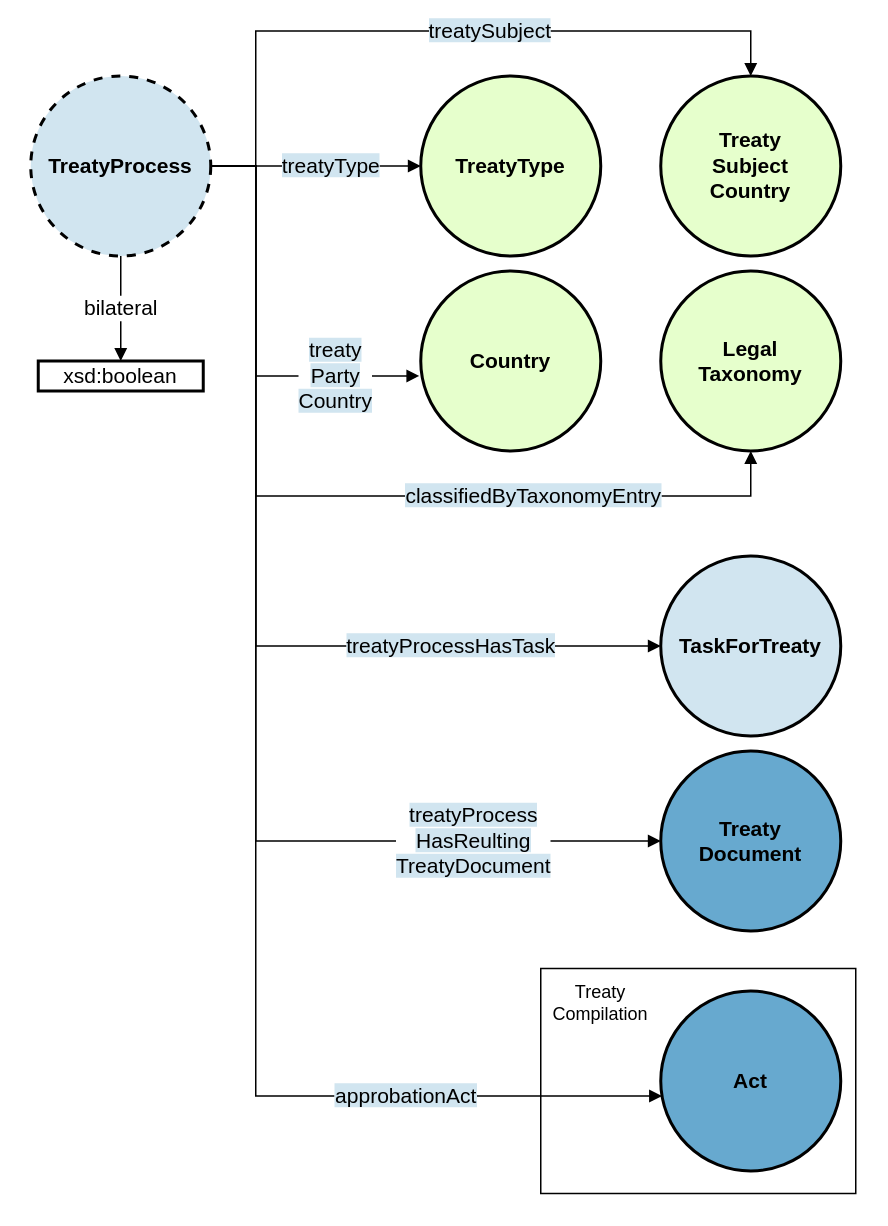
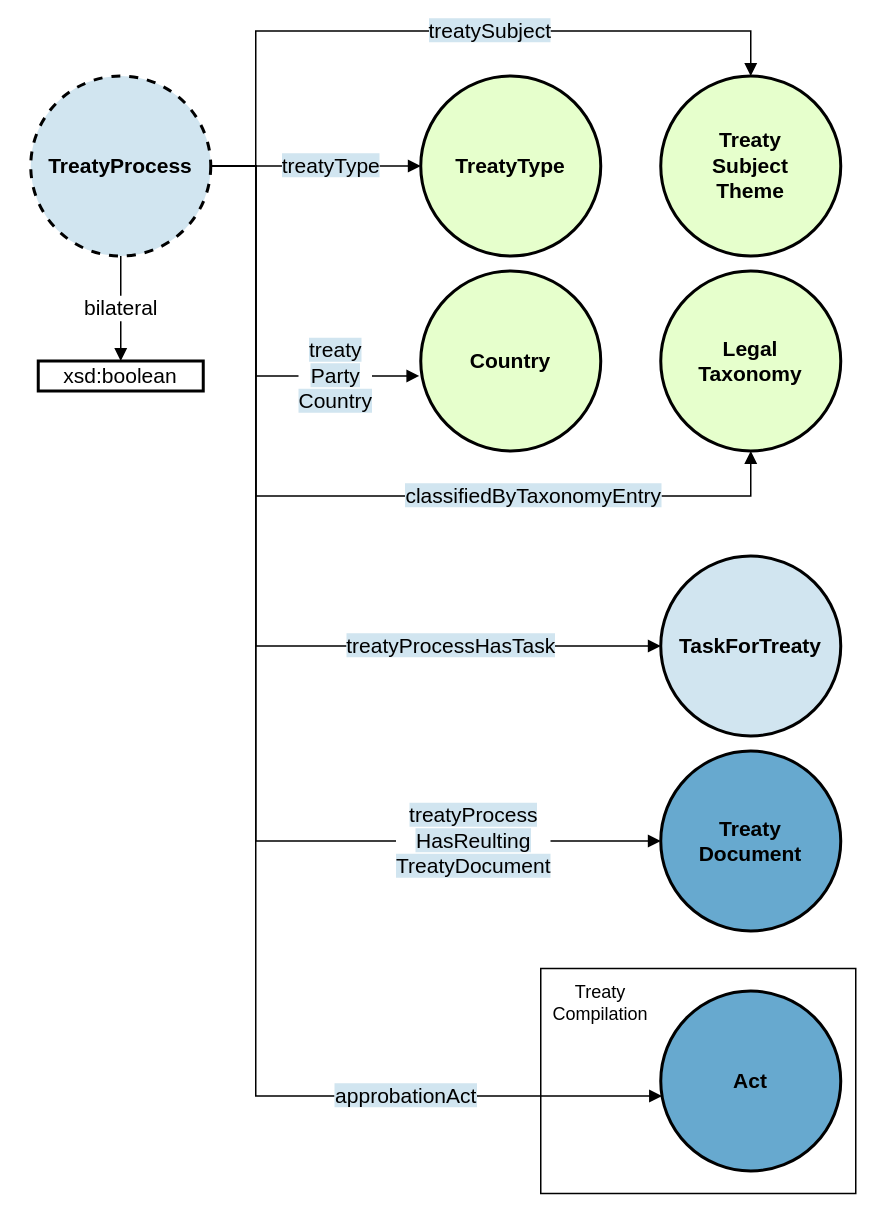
  <mxCell id="0" />
  <mxCell id="1" parent="0" />
  <mxCell id="2" value="" style="rounded=0;whiteSpace=wrap;html=1;" vertex="1" parent="1"><mxGeometry x="360" y="645" width="210" height="150" as="geometry" /></mxCell>
  <mxCell id="3" value="&lt;span style=&quot;background-color: rgb(209, 229, 240);&quot;&gt;treaty&lt;br&gt;Party&lt;br&gt;Country&lt;/span&gt;" style="endArrow=block;html=1;strokeColor=#000000;fontSize=14;fontColor=#000000;endFill=1;exitX=1;exitY=0.5;exitDx=0;exitDy=0;edgeStyle=orthogonalEdgeStyle;entryX=-0.008;entryY=0.583;entryDx=0;entryDy=0;entryPerimeter=0;rounded=0;" parent="1" target="11" edge="1" source="4"><mxGeometry x="0.6" width="50" height="50" relative="1" as="geometry"><mxPoint x="154" y="600" as="sourcePoint" /><mxPoint x="410" y="400" as="targetPoint" /><Array as="points"><mxPoint x="170" y="110" /><mxPoint x="170" y="250" /></Array><mxPoint as="offset" /></mxGeometry></mxCell>
  <mxCell id="4" value="&lt;b&gt;TreatyProcess&lt;/b&gt;" style="ellipse;whiteSpace=wrap;html=1;rounded=0;shadow=0;glass=0;comic=0;strokeColor=#000000;strokeWidth=2;fillColor=#d1e5f0;gradientColor=none;fontSize=14;fontColor=#000000;align=center;dashed=1;" parent="1" vertex="1"><mxGeometry x="20" y="50" width="120" height="120" as="geometry" /></mxCell>
  <mxCell id="5" value="&lt;b&gt;TreatyType&lt;/b&gt;" style="ellipse;whiteSpace=wrap;html=1;rounded=0;shadow=0;glass=0;comic=0;strokeColor=#000000;strokeWidth=2;fillColor=#E6FFCC;gradientColor=none;fontSize=14;fontColor=#000000;align=center;" parent="1" vertex="1"><mxGeometry x="280" y="50" width="120" height="120" as="geometry" /></mxCell>
  <mxCell id="6" value="&lt;span style=&quot;background-color: rgb(209, 229, 240);&quot;&gt;treatyType&lt;/span&gt;" style="endArrow=block;html=1;strokeColor=#000000;fontSize=14;fontColor=#000000;endFill=1;exitX=1;exitY=0.5;exitDx=0;exitDy=0;entryX=0;entryY=0.5;entryDx=0;entryDy=0;rounded=0;" parent="1" source="4" target="5" edge="1"><mxGeometry x="0.143" width="50" height="50" relative="1" as="geometry"><mxPoint x="160" y="70" as="sourcePoint" /><mxPoint x="280" y="70" as="targetPoint" /><Array as="points" /><mxPoint as="offset" /></mxGeometry></mxCell>
- <mxCell id="7" value="&lt;b&gt;Treaty&lt;br&gt;Subject&lt;br&gt;Country&lt;br&gt;&lt;/b&gt;" style="ellipse;whiteSpace=wrap;html=1;rounded=0;shadow=0;glass=0;comic=0;strokeColor=#000000;strokeWidth=2;fillColor=#E6FFCC;gradientColor=none;fontSize=14;fontColor=#000000;align=center;" parent="1" vertex="1"><mxGeometry x="440" y="50" width="120" height="120" as="geometry" /></mxCell>
+ <mxCell id="7" value="&lt;b&gt;Treaty&lt;br&gt;Subject&lt;br&gt;Theme&lt;br&gt;&lt;/b&gt;" style="ellipse;whiteSpace=wrap;html=1;rounded=0;shadow=0;glass=0;comic=0;strokeColor=#000000;strokeWidth=2;fillColor=#E6FFCC;gradientColor=none;fontSize=14;fontColor=#000000;align=center;" parent="1" vertex="1"><mxGeometry x="440" y="50" width="120" height="120" as="geometry" /></mxCell>
  <mxCell id="8" value="&lt;span style=&quot;background-color: rgb(209, 229, 240);&quot;&gt;treatySubject&lt;/span&gt;" style="endArrow=block;html=1;strokeColor=#000000;fontSize=14;fontColor=#000000;endFill=1;exitX=1;exitY=0.5;exitDx=0;exitDy=0;entryX=0.5;entryY=0;entryDx=0;entryDy=0;edgeStyle=orthogonalEdgeStyle;rounded=0;" parent="1" target="7" edge="1" source="4"><mxGeometry x="0.148" width="50" height="50" relative="1" as="geometry"><mxPoint x="170" y="270" as="sourcePoint" /><mxPoint x="290" y="230" as="targetPoint" /><Array as="points"><mxPoint x="170" y="110" /><mxPoint x="170" y="20" /><mxPoint x="500" y="20" /></Array><mxPoint as="offset" /></mxGeometry></mxCell>
  <mxCell id="9" value="&lt;b&gt;Legal&lt;br&gt;Taxonomy&lt;/b&gt;" style="ellipse;whiteSpace=wrap;html=1;rounded=0;shadow=0;glass=0;comic=0;strokeColor=#000000;strokeWidth=2;fillColor=#E6FFCC;gradientColor=none;fontSize=14;fontColor=#000000;align=center;" parent="1" vertex="1"><mxGeometry x="440" y="180" width="120" height="120" as="geometry" /></mxCell>
  <mxCell id="10" value="&lt;span style=&quot;background-color: rgb(209, 229, 240);&quot;&gt;classifiedByTaxonomyEntry&lt;/span&gt;" style="endArrow=block;html=1;strokeColor=#000000;fontSize=14;fontColor=#000000;endFill=1;entryX=0.5;entryY=1;entryDx=0;entryDy=0;edgeStyle=orthogonalEdgeStyle;rounded=0;" parent="1" target="9" edge="1"><mxGeometry x="0.406" width="50" height="50" relative="1" as="geometry"><mxPoint x="160" y="110" as="sourcePoint" /><mxPoint x="240" y="415" as="targetPoint" /><Array as="points"><mxPoint x="170" y="110" /><mxPoint x="170" y="330" /><mxPoint x="500" y="330" /></Array><mxPoint as="offset" /></mxGeometry></mxCell>
  <mxCell id="11" value="&lt;b&gt;Country&lt;/b&gt;" style="ellipse;whiteSpace=wrap;html=1;rounded=0;shadow=0;glass=0;comic=0;strokeColor=#000000;strokeWidth=2;fillColor=#E6FFCC;gradientColor=none;fontSize=14;fontColor=#000000;align=center;" parent="1" vertex="1"><mxGeometry x="280" y="180" width="120" height="120" as="geometry" /></mxCell>
  <mxCell id="12" value="&lt;b&gt;TaskForTreaty&lt;/b&gt;" style="ellipse;whiteSpace=wrap;html=1;rounded=0;shadow=0;glass=0;comic=0;strokeColor=#000000;strokeWidth=2;fillColor=#d1e5f0;gradientColor=none;fontSize=14;fontColor=#000000;align=center;" parent="1" vertex="1"><mxGeometry x="440" y="370" width="120" height="120" as="geometry" /></mxCell>
  <mxCell id="13" value="&lt;span style=&quot;background-color: rgb(209, 229, 240);&quot;&gt;treatyProcessHasTask&lt;/span&gt;" style="endArrow=block;html=1;strokeColor=#000000;fontSize=14;fontColor=#000000;endFill=1;exitX=1;exitY=0.5;exitDx=0;exitDy=0;entryX=0;entryY=0.5;entryDx=0;entryDy=0;edgeStyle=orthogonalEdgeStyle;rounded=0;" parent="1" target="12" edge="1" source="4"><mxGeometry x="0.548" width="50" height="50" relative="1" as="geometry"><mxPoint x="80" y="710" as="sourcePoint" /><mxPoint x="200" y="670" as="targetPoint" /><Array as="points"><mxPoint x="170" y="110" /><mxPoint x="170" y="430" /></Array><mxPoint as="offset" /></mxGeometry></mxCell>
  <mxCell id="14" value="&lt;b&gt;Treaty&lt;br&gt;Document&lt;/b&gt;" style="ellipse;whiteSpace=wrap;html=1;rounded=0;shadow=0;glass=0;comic=0;strokeColor=#000000;strokeWidth=2;fillColor=#67A9CF;gradientColor=none;fontSize=14;fontColor=#000000;align=center;" parent="1" vertex="1"><mxGeometry x="440" y="500" width="120" height="120" as="geometry" /></mxCell>
  <mxCell id="15" value="&lt;span style=&quot;background-color: rgb(209, 229, 240);&quot;&gt;treatyProcess&lt;br&gt;HasReulting&lt;br&gt;TreatyDocument&lt;/span&gt;" style="endArrow=block;html=1;strokeColor=#000000;fontSize=14;fontColor=#000000;endFill=1;exitX=1;exitY=0.5;exitDx=0;exitDy=0;entryX=0;entryY=0.5;entryDx=0;entryDy=0;edgeStyle=orthogonalEdgeStyle;rounded=0;" parent="1" target="14" edge="1" source="4"><mxGeometry x="0.667" width="50" height="50" relative="1" as="geometry"><mxPoint x="130" y="870" as="sourcePoint" /><mxPoint x="250" y="830" as="targetPoint" /><Array as="points"><mxPoint x="170" y="110" /><mxPoint x="170" y="560" /></Array><mxPoint as="offset" /></mxGeometry></mxCell>
  <mxCell id="16" value="&lt;span style=&quot;background-color: rgb(209, 229, 240);&quot;&gt;approbationAct&lt;/span&gt;" style="endArrow=block;html=1;strokeColor=#000000;fontSize=14;fontColor=#000000;endFill=1;exitX=1;exitY=0.5;exitDx=0;exitDy=0;edgeStyle=orthogonalEdgeStyle;rounded=0;" edge="1" parent="1" target="17" source="4"><mxGeometry x="0.629" width="50" height="50" relative="1" as="geometry"><mxPoint x="154" y="1030" as="sourcePoint" /><mxPoint x="474" y="1030" as="targetPoint" /><Array as="points"><mxPoint x="170" y="110" /><mxPoint x="170" y="730" /></Array><mxPoint as="offset" /></mxGeometry></mxCell>
  <mxCell id="17" value="&lt;b&gt;Act&lt;br&gt;&lt;/b&gt;" style="ellipse;whiteSpace=wrap;html=1;rounded=0;shadow=0;glass=0;comic=0;strokeColor=#000000;strokeWidth=2;fillColor=#67A9CF;gradientColor=none;fontSize=14;fontColor=#000000;align=center;" vertex="1" parent="1"><mxGeometry x="440" y="660" width="120" height="120" as="geometry" /></mxCell>
  <mxCell id="18" value="bilateral" style="endArrow=block;html=1;strokeColor=#000000;fontSize=14;fontColor=#000000;endFill=1;exitX=0.5;exitY=1;exitDx=0;exitDy=0;entryX=0.5;entryY=0;entryDx=0;entryDy=0;" edge="1" parent="1" target="19" source="4"><mxGeometry width="50" height="50" relative="1" as="geometry"><mxPoint x="-120" y="260" as="sourcePoint" /><mxPoint x="65" y="260" as="targetPoint" /></mxGeometry></mxCell>
  <mxCell id="19" value="xsd:boolean" style="whiteSpace=wrap;html=1;rounded=0;shadow=0;glass=0;comic=0;strokeColor=#000000;strokeWidth=2;fillColor=#FFFFFF;gradientColor=none;fontSize=14;fontColor=#000000;align=center;" vertex="1" parent="1"><mxGeometry x="25" y="240" width="110" height="20" as="geometry" /></mxCell>
  <mxCell id="20" value="Treaty Compilation" style="text;strokeColor=none;align=center;fillColor=none;html=1;verticalAlign=middle;whiteSpace=wrap;rounded=0;" vertex="1" parent="1"><mxGeometry x="360" y="645" width="80" height="45" as="geometry" /></mxCell>
